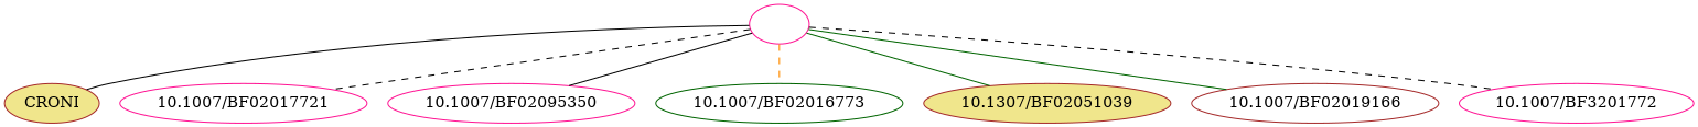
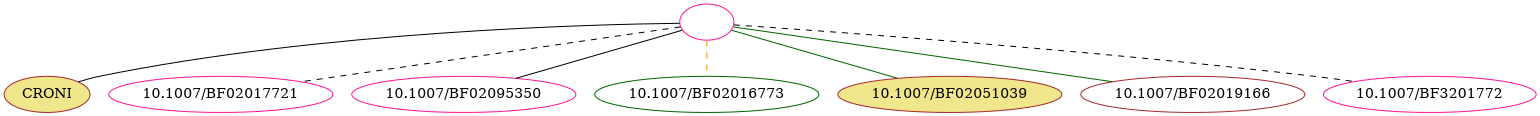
  strict graph {
    node [color=deeppink fillcolor=white style=filled]
    edge [color=black style=solid]
    CRONI [color=brown fillcolor=khaki]
    ""
    "10.1007/BF02017721"
    "10.1007/BF02095350"
    "10.1007/BF02016773" [color=darkgreen]
-   "10.1007/BF02051039" [color=brown fillcolor=khaki label="10.1307/BF02051039"]
+   "10.1007/BF02051039" [color=brown fillcolor=khaki]
    "10.1007/BF02019166" [color=brown]
    n8 [label="10.1007/BF3201772"]
    "" -- CRONI
    "" -- "10.1007/BF02017721" [style=dashed]
    "" -- "10.1007/BF02095350"
    "" -- "10.1007/BF02016773" [color=darkorange style=dashed]
    "" -- "10.1007/BF02051039" [color=darkgreen]
    "" -- "10.1007/BF02019166" [color=darkgreen]
    "" -- n8 [style=dashed]
  }
